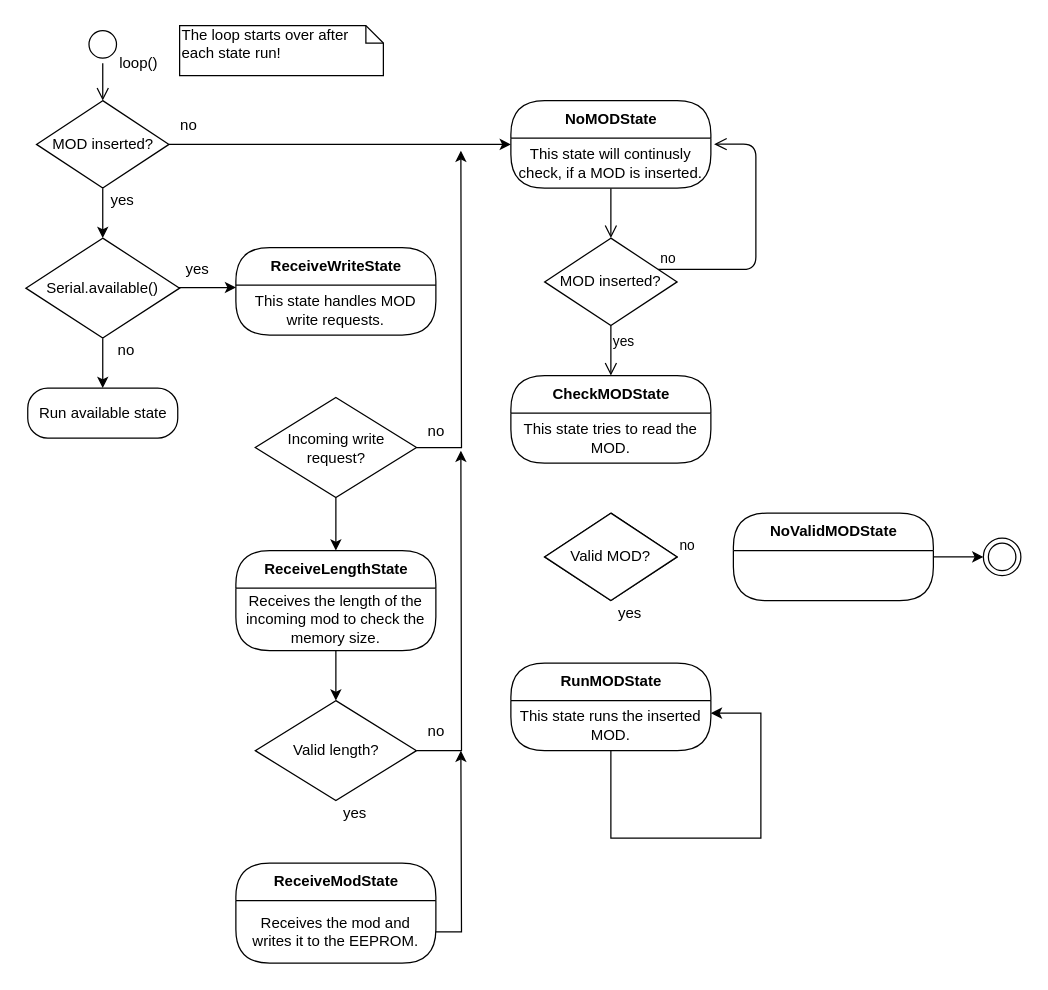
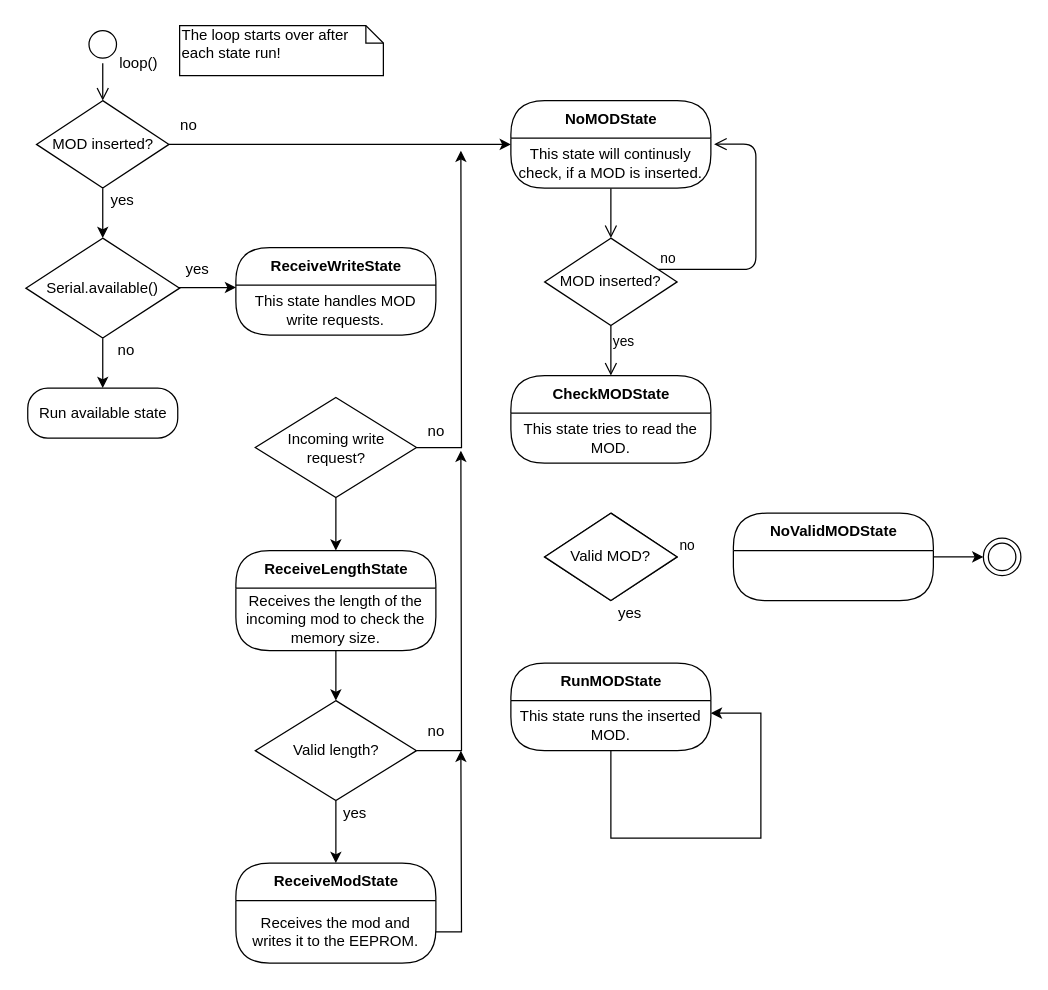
  <mxCell id="0" />
  <mxCell id="1" parent="0" />
  <mxCell id="2" value="" style="ellipse;html=1;shape=startState;" parent="1" vertex="1"><mxGeometry x="66.5" y="20" width="30" height="30" as="geometry" /></mxCell>
  <mxCell id="3" value="" style="edgeStyle=orthogonalEdgeStyle;html=1;verticalAlign=bottom;endArrow=open;endSize=8;entryX=0.5;entryY=0;entryDx=0;entryDy=0;" parent="1" source="2" target="23" edge="1"><mxGeometry relative="1" as="geometry"><mxPoint x="81.5" y="100" as="targetPoint" /></mxGeometry></mxCell>
  <mxCell id="4" value="" style="edgeStyle=orthogonalEdgeStyle;html=1;verticalAlign=bottom;endArrow=open;endSize=8;" parent="1" source="33" target="5" edge="1"><mxGeometry relative="1" as="geometry"><mxPoint x="488" y="180" as="targetPoint" /></mxGeometry></mxCell>
  <mxCell id="5" value="MOD inserted?" style="rhombus;whiteSpace=wrap;html=1;" parent="1" vertex="1"><mxGeometry x="435" y="190" width="106" height="70" as="geometry" /></mxCell>
  <mxCell id="6" value="no" style="edgeStyle=orthogonalEdgeStyle;html=1;align=left;verticalAlign=bottom;endArrow=open;endSize=8;entryX=1.016;entryY=0.12;entryDx=0;entryDy=0;entryPerimeter=0;" parent="1" source="5" target="34" edge="1"><mxGeometry x="-1" relative="1" as="geometry"><mxPoint x="584" y="215" as="targetPoint" /><Array as="points"><mxPoint x="604" y="215" /><mxPoint x="604" y="115" /></Array></mxGeometry></mxCell>
  <mxCell id="7" value="yes" style="edgeStyle=orthogonalEdgeStyle;html=1;align=left;verticalAlign=top;endArrow=open;endSize=8;entryX=0.5;entryY=0;entryDx=0;entryDy=0;" parent="1" source="5" target="39" edge="1"><mxGeometry x="-1" relative="1" as="geometry"><mxPoint x="488" y="290" as="targetPoint" /></mxGeometry></mxCell>
  <mxCell id="8" style="edgeStyle=orthogonalEdgeStyle;rounded=0;orthogonalLoop=1;jettySize=auto;html=1;strokeColor=#FFFFFF;entryX=0;entryY=0.5;entryDx=0;entryDy=0;" parent="1" source="13" target="44" edge="1"><mxGeometry relative="1" as="geometry"><mxPoint x="624" y="445" as="targetPoint" /></mxGeometry></mxCell>
  <mxCell id="9" value="no&lt;br&gt;" style="edgeLabel;html=1;align=center;verticalAlign=middle;resizable=0;points=[];" parent="8" vertex="1" connectable="0"><mxGeometry x="-0.735" y="-1" relative="1" as="geometry"><mxPoint x="1" y="-11" as="offset" /></mxGeometry></mxCell>
  <mxCell id="10" style="edgeStyle=orthogonalEdgeStyle;rounded=0;orthogonalLoop=1;jettySize=auto;html=1;entryX=0.5;entryY=0;entryDx=0;entryDy=0;strokeColor=#FFFFFF;" parent="1" source="13" target="41" edge="1"><mxGeometry relative="1" as="geometry" /></mxCell>
  <mxCell id="11" value="ReceiveWriteState" style="swimlane;html=1;fontStyle=1;align=center;verticalAlign=middle;childLayout=stackLayout;horizontal=1;startSize=30;horizontalStack=0;resizeParent=0;resizeLast=1;container=0;collapsible=0;rounded=1;arcSize=30;swimlaneFillColor=#FFFFFF;dropTarget=0;" parent="1" vertex="1"><mxGeometry x="188" y="197.5" width="160" height="70" as="geometry" /></mxCell>
  <mxCell id="12" value="This state handles MOD write requests." style="text;html=1;strokeColor=none;fillColor=none;align=center;verticalAlign=middle;spacingLeft=4;spacingRight=4;whiteSpace=wrap;overflow=hidden;rotatable=0;fontColor=#000000;" parent="11" vertex="1"><mxGeometry y="30" width="160" height="40" as="geometry" /></mxCell>
  <mxCell id="13" value="Valid MOD?" style="rhombus;whiteSpace=wrap;html=1;" parent="1" vertex="1"><mxGeometry x="435" y="410" width="106" height="70" as="geometry" /></mxCell>
  <mxCell id="14" style="edgeStyle=orthogonalEdgeStyle;rounded=0;orthogonalLoop=1;jettySize=auto;html=1;entryX=0.5;entryY=0;entryDx=0;entryDy=0;" edge="1" parent="1" source="16" target="37"><mxGeometry relative="1" as="geometry"><mxPoint x="268" y="430" as="targetPoint" /></mxGeometry></mxCell>
  <mxCell id="15" style="edgeStyle=orthogonalEdgeStyle;rounded=0;orthogonalLoop=1;jettySize=auto;html=1;" edge="1" parent="1" source="16"><mxGeometry relative="1" as="geometry"><mxPoint x="368" y="120" as="targetPoint" /></mxGeometry></mxCell>
  <mxCell id="16" value="Incoming write request?" style="rhombus;whiteSpace=wrap;html=1;" parent="1" vertex="1"><mxGeometry x="203.5" y="317.5" width="129" height="80" as="geometry" /></mxCell>
  <mxCell id="17" style="edgeStyle=orthogonalEdgeStyle;rounded=0;orthogonalLoop=1;jettySize=auto;html=1;entryX=0.5;entryY=0;entryDx=0;entryDy=0;strokeColor=#FFFFFF;" parent="1" source="40" target="13" edge="1"><mxGeometry relative="1" as="geometry" /></mxCell>
  <mxCell id="18" value="yes" style="text;html=1;align=center;verticalAlign=middle;resizable=0;points=[];autosize=1;" parent="1" vertex="1"><mxGeometry x="488" y="480" width="30" height="20" as="geometry" /></mxCell>
  <mxCell id="19" value="Valid MOD?" style="rhombus;whiteSpace=wrap;html=1;" parent="1" vertex="1"><mxGeometry x="435" y="410" width="106" height="70" as="geometry" /></mxCell>
  <mxCell id="20" value="loop()" style="text;html=1;align=center;verticalAlign=middle;resizable=0;points=[];autosize=1;" vertex="1" parent="1"><mxGeometry x="84.5" y="40" width="50" height="20" as="geometry" /></mxCell>
  <mxCell id="21" style="edgeStyle=orthogonalEdgeStyle;rounded=0;orthogonalLoop=1;jettySize=auto;html=1;entryX=0.5;entryY=0;entryDx=0;entryDy=0;" edge="1" parent="1" source="23" target="26"><mxGeometry relative="1" as="geometry" /></mxCell>
  <mxCell id="22" style="edgeStyle=orthogonalEdgeStyle;rounded=0;orthogonalLoop=1;jettySize=auto;html=1;entryX=0;entryY=0.125;entryDx=0;entryDy=0;entryPerimeter=0;" edge="1" parent="1" source="23" target="34"><mxGeometry relative="1" as="geometry"><mxPoint x="191.5" y="115" as="targetPoint" /></mxGeometry></mxCell>
  <mxCell id="23" value="MOD inserted?" style="rhombus;whiteSpace=wrap;html=1;" vertex="1" parent="1"><mxGeometry x="28.5" y="80" width="106" height="70" as="geometry" /></mxCell>
  <mxCell id="24" style="edgeStyle=orthogonalEdgeStyle;rounded=0;orthogonalLoop=1;jettySize=auto;html=1;entryX=0.5;entryY=0;entryDx=0;entryDy=0;" edge="1" parent="1" source="26" target="28"><mxGeometry relative="1" as="geometry" /></mxCell>
  <mxCell id="25" style="edgeStyle=orthogonalEdgeStyle;rounded=0;orthogonalLoop=1;jettySize=auto;html=1;entryX=0.001;entryY=0.051;entryDx=0;entryDy=0;entryPerimeter=0;" edge="1" parent="1" source="26" target="12"><mxGeometry relative="1" as="geometry"><mxPoint x="188" y="230" as="targetPoint" /><Array as="points"><mxPoint x="166" y="230" /></Array></mxGeometry></mxCell>
  <mxCell id="26" value="Serial.available()" style="rhombus;whiteSpace=wrap;html=1;" vertex="1" parent="1"><mxGeometry x="20" y="190" width="123" height="80" as="geometry" /></mxCell>
  <mxCell id="27" value="yes" style="text;html=1;align=center;verticalAlign=middle;resizable=0;points=[];autosize=1;" vertex="1" parent="1"><mxGeometry x="81.5" y="150" width="30" height="20" as="geometry" /></mxCell>
  <mxCell id="28" value="Run available state" style="rounded=1;whiteSpace=wrap;html=1;arcSize=40;" vertex="1" parent="1"><mxGeometry x="21.5" y="310" width="120" height="40" as="geometry" /></mxCell>
  <mxCell id="29" value="no" style="text;html=1;align=center;verticalAlign=middle;resizable=0;points=[];autosize=1;" vertex="1" parent="1"><mxGeometry x="84.5" y="270" width="30" height="20" as="geometry" /></mxCell>
  <mxCell id="30" value="no" style="text;html=1;align=center;verticalAlign=middle;resizable=0;points=[];autosize=1;" vertex="1" parent="1"><mxGeometry x="134.5" y="90" width="30" height="20" as="geometry" /></mxCell>
  <mxCell id="31" style="edgeStyle=orthogonalEdgeStyle;rounded=0;orthogonalLoop=1;jettySize=auto;html=1;entryX=0;entryY=0.5;entryDx=0;entryDy=0;" edge="1" parent="1" source="44" target="32"><mxGeometry relative="1" as="geometry" /></mxCell>
  <mxCell id="32" value="" style="ellipse;html=1;shape=endState;" vertex="1" parent="1"><mxGeometry x="786" y="430" width="30" height="30" as="geometry" /></mxCell>
  <mxCell id="33" value="NoMODState" style="swimlane;html=1;fontStyle=1;align=center;verticalAlign=middle;childLayout=stackLayout;horizontal=1;startSize=30;horizontalStack=0;resizeParent=0;resizeLast=1;container=0;collapsible=0;rounded=1;arcSize=30;swimlaneFillColor=#FFFFFF;dropTarget=0;" parent="1" vertex="1"><mxGeometry x="408" y="80" width="160" height="70" as="geometry" /></mxCell>
  <mxCell id="34" value="This state will continusly check, if a MOD is inserted." style="text;html=1;strokeColor=none;fillColor=none;align=center;verticalAlign=middle;spacingLeft=4;spacingRight=4;whiteSpace=wrap;overflow=hidden;rotatable=0;fontColor=#000000;" parent="33" vertex="1"><mxGeometry y="30" width="160" height="40" as="geometry" /></mxCell>
  <mxCell id="35" value="yes" style="text;html=1;align=center;verticalAlign=middle;resizable=0;points=[];autosize=1;" vertex="1" parent="1"><mxGeometry x="141.5" y="205" width="30" height="20" as="geometry" /></mxCell>
  <mxCell id="36" value="no" style="text;html=1;align=center;verticalAlign=middle;resizable=0;points=[];autosize=1;" vertex="1" parent="1"><mxGeometry x="332.5" y="335" width="30" height="20" as="geometry" /></mxCell>
  <mxCell id="37" value="ReceiveLengthState" style="swimlane;html=1;fontStyle=1;align=center;verticalAlign=middle;childLayout=stackLayout;horizontal=1;startSize=30;horizontalStack=0;resizeParent=0;resizeLast=1;container=0;collapsible=0;rounded=1;arcSize=30;swimlaneFillColor=#FFFFFF;dropTarget=0;" vertex="1" parent="1"><mxGeometry x="188" y="440" width="160" height="80" as="geometry" /></mxCell>
  <mxCell id="38" value="Receives the length of the incoming mod to check the memory size." style="text;html=1;strokeColor=none;fillColor=none;align=center;verticalAlign=middle;spacingLeft=4;spacingRight=4;whiteSpace=wrap;overflow=hidden;rotatable=0;fontColor=#000000;" vertex="1" parent="37"><mxGeometry y="30" width="160" height="50" as="geometry" /></mxCell>
  <mxCell id="39" value="CheckMODState" style="swimlane;html=1;fontStyle=1;align=center;verticalAlign=middle;childLayout=stackLayout;horizontal=1;startSize=30;horizontalStack=0;resizeParent=0;resizeLast=1;container=0;collapsible=0;rounded=1;arcSize=30;swimlaneFillColor=#FFFFFF;dropTarget=0;" parent="1" vertex="1"><mxGeometry x="408" y="300" width="160" height="70" as="geometry" /></mxCell>
  <mxCell id="40" value="This state tries to read the MOD." style="text;html=1;strokeColor=none;fillColor=none;align=center;verticalAlign=middle;spacingLeft=4;spacingRight=4;whiteSpace=wrap;overflow=hidden;rotatable=0;fontColor=#000000;" parent="39" vertex="1"><mxGeometry y="30" width="160" height="40" as="geometry" /></mxCell>
  <mxCell id="41" value="RunMODState" style="swimlane;html=1;fontStyle=1;align=center;verticalAlign=middle;childLayout=stackLayout;horizontal=1;startSize=30;horizontalStack=0;resizeParent=0;resizeLast=1;container=0;collapsible=0;rounded=1;arcSize=30;swimlaneFillColor=#FFFFFF;dropTarget=0;" parent="1" vertex="1"><mxGeometry x="408" y="530" width="160" height="70" as="geometry" /></mxCell>
  <mxCell id="42" value="This state runs the inserted MOD." style="text;html=1;strokeColor=none;fillColor=none;align=center;verticalAlign=middle;spacingLeft=4;spacingRight=4;whiteSpace=wrap;overflow=hidden;rotatable=0;fontColor=#000000;" parent="41" vertex="1"><mxGeometry y="30" width="160" height="40" as="geometry" /></mxCell>
  <mxCell id="43" style="edgeStyle=orthogonalEdgeStyle;rounded=0;orthogonalLoop=1;jettySize=auto;html=1;entryX=1;entryY=0.25;entryDx=0;entryDy=0;" edge="1" parent="41" source="42" target="42"><mxGeometry relative="1" as="geometry"><Array as="points"><mxPoint x="80" y="140" /><mxPoint x="200" y="140" /><mxPoint x="200" y="40" /></Array></mxGeometry></mxCell>
  <mxCell id="44" value="NoValidMODState" style="swimlane;html=1;fontStyle=1;align=center;verticalAlign=middle;childLayout=stackLayout;horizontal=1;startSize=30;horizontalStack=0;resizeParent=0;resizeLast=1;container=0;collapsible=0;rounded=1;arcSize=30;swimlaneFillColor=#FFFFFF;dropTarget=0;" parent="1" vertex="1"><mxGeometry x="586" y="410" width="160" height="70" as="geometry" /></mxCell>
  <mxCell id="45" style="edgeStyle=orthogonalEdgeStyle;rounded=0;orthogonalLoop=1;jettySize=auto;html=1;" edge="1" parent="1" source="47"><mxGeometry relative="1" as="geometry"><mxPoint x="368" y="360" as="targetPoint" /></mxGeometry></mxCell>
+ <mxCell id="46" style="edgeStyle=orthogonalEdgeStyle;rounded=0;orthogonalLoop=1;jettySize=auto;html=1;entryX=0.5;entryY=0;entryDx=0;entryDy=0;" edge="1" parent="1" source="47" target="50"><mxGeometry relative="1" as="geometry" /></mxCell>
  <mxCell id="47" value="Valid length?" style="rhombus;whiteSpace=wrap;html=1;" vertex="1" parent="1"><mxGeometry x="203.5" y="560" width="129" height="80" as="geometry" /></mxCell>
  <mxCell id="48" value="no" style="text;html=1;align=center;verticalAlign=middle;resizable=0;points=[];autosize=1;" vertex="1" parent="1"><mxGeometry x="332.5" y="575" width="30" height="20" as="geometry" /></mxCell>
  <mxCell id="49" style="edgeStyle=orthogonalEdgeStyle;rounded=0;orthogonalLoop=1;jettySize=auto;html=1;entryX=0.5;entryY=0;entryDx=0;entryDy=0;" edge="1" parent="1" source="38" target="47"><mxGeometry relative="1" as="geometry" /></mxCell>
  <mxCell id="50" value="ReceiveModState" style="swimlane;html=1;fontStyle=1;align=center;verticalAlign=middle;childLayout=stackLayout;horizontal=1;startSize=30;horizontalStack=0;resizeParent=0;resizeLast=1;container=0;collapsible=0;rounded=1;arcSize=30;swimlaneFillColor=#FFFFFF;dropTarget=0;" vertex="1" parent="1"><mxGeometry x="188" y="690" width="160" height="80" as="geometry" /></mxCell>
  <mxCell id="51" value="Receives the mod and writes it to the EEPROM." style="text;html=1;strokeColor=none;fillColor=none;align=center;verticalAlign=middle;spacingLeft=4;spacingRight=4;whiteSpace=wrap;overflow=hidden;rotatable=0;fontColor=#000000;" vertex="1" parent="50"><mxGeometry y="30" width="160" height="50" as="geometry" /></mxCell>
  <mxCell id="52" value="yes" style="text;html=1;align=center;verticalAlign=middle;resizable=0;points=[];autosize=1;" vertex="1" parent="1"><mxGeometry x="268" y="640" width="30" height="20" as="geometry" /></mxCell>
  <mxCell id="53" style="edgeStyle=orthogonalEdgeStyle;rounded=0;orthogonalLoop=1;jettySize=auto;html=1;" edge="1" parent="1" source="51"><mxGeometry relative="1" as="geometry"><mxPoint x="368" y="600" as="targetPoint" /></mxGeometry></mxCell>
  <mxCell id="54" value="The loop starts over after each state run!" style="shape=note;whiteSpace=wrap;html=1;size=14;verticalAlign=top;align=left;spacingTop=-6;" vertex="1" parent="1"><mxGeometry x="143" y="20" width="163" height="40" as="geometry" /></mxCell>
